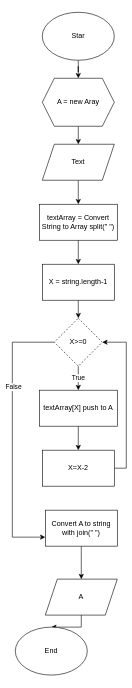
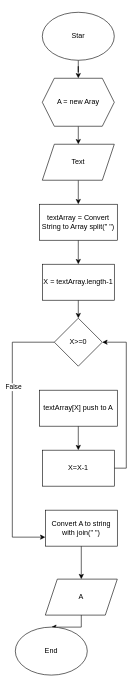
  <mxCell id="0" />
  <mxCell id="1" parent="0" />
  <mxCell id="2" style="edgeStyle=orthogonalEdgeStyle;rounded=0;orthogonalLoop=1;jettySize=auto;html=1;exitX=0.5;exitY=1;exitDx=0;exitDy=0;" edge="1" parent="1" source="3" target="5"><mxGeometry relative="1" as="geometry" /></mxCell>
  <mxCell id="3" value="Star" style="ellipse;whiteSpace=wrap;html=1;" vertex="1" parent="1"><mxGeometry x="70" y="20" width="120" height="80" as="geometry" /></mxCell>
  <mxCell id="4" style="edgeStyle=orthogonalEdgeStyle;rounded=0;orthogonalLoop=1;jettySize=auto;html=1;exitX=0.5;exitY=1;exitDx=0;exitDy=0;entryX=0.5;entryY=0;entryDx=0;entryDy=0;" edge="1" parent="1" source="5" target="7"><mxGeometry relative="1" as="geometry" /></mxCell>
  <mxCell id="5" value="A = new Aray" style="shape=hexagon;perimeter=hexagonPerimeter2;whiteSpace=wrap;html=1;fixedSize=1;" vertex="1" parent="1"><mxGeometry x="70" y="130" width="120" height="80" as="geometry" /></mxCell>
  <mxCell id="6" style="edgeStyle=orthogonalEdgeStyle;rounded=0;orthogonalLoop=1;jettySize=auto;html=1;exitX=0.5;exitY=1;exitDx=0;exitDy=0;entryX=0.5;entryY=0;entryDx=0;entryDy=0;" edge="1" parent="1" source="7" target="9"><mxGeometry relative="1" as="geometry" /></mxCell>
  <mxCell id="7" value="Text" style="shape=parallelogram;perimeter=parallelogramPerimeter;whiteSpace=wrap;html=1;fixedSize=1;" vertex="1" parent="1"><mxGeometry x="70" y="240" width="120" height="60" as="geometry" /></mxCell>
  <mxCell id="8" style="edgeStyle=orthogonalEdgeStyle;rounded=0;orthogonalLoop=1;jettySize=auto;html=1;exitX=0.5;exitY=1;exitDx=0;exitDy=0;" edge="1" parent="1" source="9" target="15"><mxGeometry relative="1" as="geometry" /></mxCell>
  <mxCell id="9" value="textArray = Convert String to Array split(&quot; &quot;)" style="rounded=0;whiteSpace=wrap;html=1;" vertex="1" parent="1"><mxGeometry x="65" y="340" width="130" height="60" as="geometry" /></mxCell>
- <mxCell id="10" value="True" style="edgeStyle=orthogonalEdgeStyle;rounded=0;orthogonalLoop=1;jettySize=auto;html=1;exitX=0.5;exitY=1;exitDx=0;exitDy=0;entryX=0.5;entryY=0;entryDx=0;entryDy=0;" edge="1" parent="1" source="13" target="17"><mxGeometry relative="1" as="geometry" /></mxCell>
  <mxCell id="11" style="edgeStyle=orthogonalEdgeStyle;rounded=0;orthogonalLoop=1;jettySize=auto;html=1;entryX=0;entryY=0.75;entryDx=0;entryDy=0;" edge="1" parent="1" source="13" target="21"><mxGeometry relative="1" as="geometry"><Array as="points"><mxPoint x="20" y="570" /><mxPoint x="20" y="895" /></Array></mxGeometry></mxCell>
  <mxCell id="12" value="False" style="edgeLabel;html=1;align=center;verticalAlign=middle;resizable=0;points=[];" vertex="1" connectable="0" parent="11"><mxGeometry x="-0.362" y="1" relative="1" as="geometry"><mxPoint as="offset" /></mxGeometry></mxCell>
- <mxCell id="13" value="X&amp;gt;=0" style="rhombus;whiteSpace=wrap;html=1;dashed=1;" vertex="1" parent="1"><mxGeometry x="90" y="530" width="80" height="80" as="geometry" /></mxCell>
+ <mxCell id="13" value="X&amp;gt;=0" style="rhombus;whiteSpace=wrap;html=1;" vertex="1" parent="1"><mxGeometry x="90" y="530" width="80" height="80" as="geometry" /></mxCell>
  <mxCell id="14" style="edgeStyle=orthogonalEdgeStyle;rounded=0;orthogonalLoop=1;jettySize=auto;html=1;exitX=0.5;exitY=1;exitDx=0;exitDy=0;entryX=0.5;entryY=0;entryDx=0;entryDy=0;" edge="1" parent="1" source="15" target="13"><mxGeometry relative="1" as="geometry" /></mxCell>
- <mxCell id="15" value="X = string.length-1" style="rounded=0;whiteSpace=wrap;html=1;" vertex="1" parent="1"><mxGeometry x="70" y="440" width="120" height="60" as="geometry" /></mxCell>
+ <mxCell id="15" value="X = textArray.length-1" style="rounded=0;whiteSpace=wrap;html=1;" vertex="1" parent="1"><mxGeometry x="70" y="440" width="120" height="60" as="geometry" /></mxCell>
  <mxCell id="16" style="edgeStyle=orthogonalEdgeStyle;rounded=0;orthogonalLoop=1;jettySize=auto;html=1;exitX=0.5;exitY=1;exitDx=0;exitDy=0;entryX=0.5;entryY=0;entryDx=0;entryDy=0;" edge="1" parent="1" source="17" target="19"><mxGeometry relative="1" as="geometry" /></mxCell>
  <mxCell id="17" value="textArray[X] push to A" style="rounded=0;whiteSpace=wrap;html=1;" vertex="1" parent="1"><mxGeometry x="65" y="650" width="130" height="60" as="geometry" /></mxCell>
  <mxCell id="18" style="edgeStyle=orthogonalEdgeStyle;rounded=0;orthogonalLoop=1;jettySize=auto;html=1;exitX=1;exitY=0.5;exitDx=0;exitDy=0;entryX=1;entryY=0.5;entryDx=0;entryDy=0;" edge="1" parent="1" source="19" target="13"><mxGeometry relative="1" as="geometry" /></mxCell>
- <mxCell id="19" value="X=X-2" style="rounded=0;whiteSpace=wrap;html=1;" vertex="1" parent="1"><mxGeometry x="70" y="750" width="120" height="60" as="geometry" /></mxCell>
+ <mxCell id="19" value="X=X-1" style="rounded=0;whiteSpace=wrap;html=1;" vertex="1" parent="1"><mxGeometry x="70" y="750" width="120" height="60" as="geometry" /></mxCell>
  <mxCell id="20" style="edgeStyle=orthogonalEdgeStyle;rounded=0;orthogonalLoop=1;jettySize=auto;html=1;exitX=0.5;exitY=1;exitDx=0;exitDy=0;entryX=0.5;entryY=0;entryDx=0;entryDy=0;" edge="1" parent="1" source="21" target="23"><mxGeometry relative="1" as="geometry" /></mxCell>
  <mxCell id="21" value="Convert A to string with join(&quot; &quot;)" style="rounded=0;whiteSpace=wrap;html=1;" vertex="1" parent="1"><mxGeometry x="75" y="850" width="120" height="60" as="geometry" /></mxCell>
  <mxCell id="22" style="edgeStyle=orthogonalEdgeStyle;rounded=0;orthogonalLoop=1;jettySize=auto;html=1;exitX=0.5;exitY=1;exitDx=0;exitDy=0;entryX=0.5;entryY=0;entryDx=0;entryDy=0;" edge="1" parent="1" source="23" target="24"><mxGeometry relative="1" as="geometry" /></mxCell>
  <mxCell id="23" value="A" style="shape=parallelogram;perimeter=parallelogramPerimeter;whiteSpace=wrap;html=1;fixedSize=1;" vertex="1" parent="1"><mxGeometry x="75" y="965" width="120" height="60" as="geometry" /></mxCell>
  <mxCell id="24" value="End" style="ellipse;whiteSpace=wrap;html=1;" vertex="1" parent="1"><mxGeometry x="25" y="1045" width="120" height="80" as="geometry" /></mxCell>
